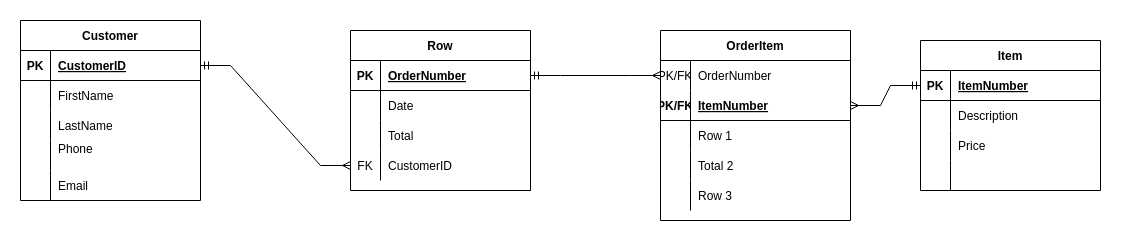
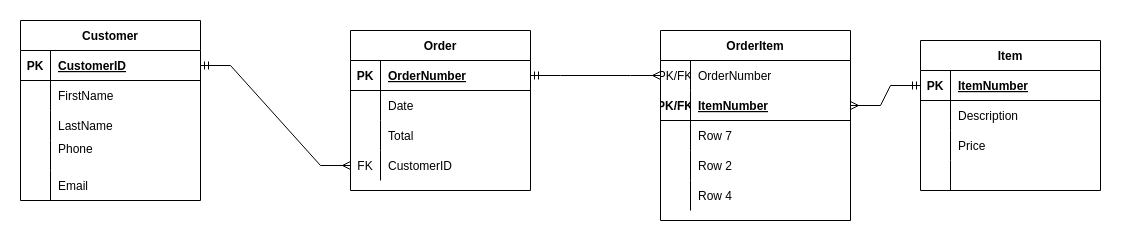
  <mxCell id="0" />
  <mxCell id="1" parent="0" />
  <mxCell id="2" value="Customer" style="shape=table;startSize=30;container=1;collapsible=1;childLayout=tableLayout;fixedRows=1;rowLines=0;fontStyle=1;align=center;resizeLast=1;" parent="1" vertex="1"><mxGeometry x="20" y="20" width="180" height="180" as="geometry" /></mxCell>
  <mxCell id="3" value="" style="shape=tableRow;horizontal=0;startSize=0;swimlaneHead=0;swimlaneBody=0;fillColor=none;collapsible=0;dropTarget=0;points=[[0,0.5],[1,0.5]];portConstraint=eastwest;top=0;left=0;right=0;bottom=1;" parent="2" vertex="1"><mxGeometry y="30" width="180" height="30" as="geometry" /></mxCell>
  <mxCell id="4" value="PK" style="shape=partialRectangle;connectable=0;fillColor=none;top=0;left=0;bottom=0;right=0;fontStyle=1;overflow=hidden;" parent="3" vertex="1"><mxGeometry width="30" height="30" as="geometry"><mxRectangle width="30" height="30" as="alternateBounds" /></mxGeometry></mxCell>
  <mxCell id="5" value="CustomerID" style="shape=partialRectangle;connectable=0;fillColor=none;top=0;left=0;bottom=0;right=0;align=left;spacingLeft=6;fontStyle=5;overflow=hidden;" parent="3" vertex="1"><mxGeometry x="30" width="150" height="30" as="geometry"><mxRectangle width="150" height="30" as="alternateBounds" /></mxGeometry></mxCell>
  <mxCell id="6" value="" style="shape=tableRow;horizontal=0;startSize=0;swimlaneHead=0;swimlaneBody=0;fillColor=none;collapsible=0;dropTarget=0;points=[[0,0.5],[1,0.5]];portConstraint=eastwest;top=0;left=0;right=0;bottom=0;" parent="2" vertex="1"><mxGeometry y="60" width="180" height="30" as="geometry" /></mxCell>
  <mxCell id="7" value="" style="shape=partialRectangle;connectable=0;fillColor=none;top=0;left=0;bottom=0;right=0;editable=1;overflow=hidden;" parent="6" vertex="1"><mxGeometry width="30" height="30" as="geometry"><mxRectangle width="30" height="30" as="alternateBounds" /></mxGeometry></mxCell>
  <mxCell id="8" value="FirstName" style="shape=partialRectangle;connectable=0;fillColor=none;top=0;left=0;bottom=0;right=0;align=left;spacingLeft=6;overflow=hidden;" parent="6" vertex="1"><mxGeometry x="30" width="150" height="30" as="geometry"><mxRectangle width="150" height="30" as="alternateBounds" /></mxGeometry></mxCell>
  <mxCell id="9" value="" style="shape=tableRow;horizontal=0;startSize=0;swimlaneHead=0;swimlaneBody=0;fillColor=none;collapsible=0;dropTarget=0;points=[[0,0.5],[1,0.5]];portConstraint=eastwest;top=0;left=0;right=0;bottom=0;" parent="2" vertex="1"><mxGeometry y="90" width="180" height="30" as="geometry" /></mxCell>
  <mxCell id="10" value="" style="shape=partialRectangle;connectable=0;fillColor=none;top=0;left=0;bottom=0;right=0;editable=1;overflow=hidden;" parent="9" vertex="1"><mxGeometry width="30" height="30" as="geometry"><mxRectangle width="30" height="30" as="alternateBounds" /></mxGeometry></mxCell>
  <mxCell id="11" value="LastName" style="shape=partialRectangle;connectable=0;fillColor=none;top=0;left=0;bottom=0;right=0;align=left;spacingLeft=6;overflow=hidden;" parent="9" vertex="1"><mxGeometry x="30" width="150" height="30" as="geometry"><mxRectangle width="150" height="30" as="alternateBounds" /></mxGeometry></mxCell>
  <mxCell id="12" value="" style="shape=tableRow;horizontal=0;startSize=0;swimlaneHead=0;swimlaneBody=0;fillColor=none;collapsible=0;dropTarget=0;points=[[0,0.5],[1,0.5]];portConstraint=eastwest;top=0;left=0;right=0;bottom=0;" parent="2" vertex="1"><mxGeometry y="120" width="180" height="30" as="geometry" /></mxCell>
  <mxCell id="13" value="" style="shape=partialRectangle;connectable=0;fillColor=none;top=0;left=0;bottom=0;right=0;editable=1;overflow=hidden;" parent="12" vertex="1"><mxGeometry width="30" height="30" as="geometry"><mxRectangle width="30" height="30" as="alternateBounds" /></mxGeometry></mxCell>
  <mxCell id="14" value="Phone&#10;" style="shape=partialRectangle;connectable=0;fillColor=none;top=0;left=0;bottom=0;right=0;align=left;spacingLeft=6;overflow=hidden;" parent="12" vertex="1"><mxGeometry x="30" width="150" height="30" as="geometry"><mxRectangle width="150" height="30" as="alternateBounds" /></mxGeometry></mxCell>
  <mxCell id="15" value="" style="shape=tableRow;horizontal=0;startSize=0;swimlaneHead=0;swimlaneBody=0;fillColor=none;collapsible=0;dropTarget=0;points=[[0,0.5],[1,0.5]];portConstraint=eastwest;top=0;left=0;right=0;bottom=0;" parent="2" vertex="1"><mxGeometry y="150" width="180" height="30" as="geometry" /></mxCell>
  <mxCell id="16" value="" style="shape=partialRectangle;connectable=0;fillColor=none;top=0;left=0;bottom=0;right=0;editable=1;overflow=hidden;" parent="15" vertex="1"><mxGeometry width="30" height="30" as="geometry"><mxRectangle width="30" height="30" as="alternateBounds" /></mxGeometry></mxCell>
  <mxCell id="17" value="Email" style="shape=partialRectangle;connectable=0;fillColor=none;top=0;left=0;bottom=0;right=0;align=left;spacingLeft=6;overflow=hidden;" parent="15" vertex="1"><mxGeometry x="30" width="150" height="30" as="geometry"><mxRectangle width="150" height="30" as="alternateBounds" /></mxGeometry></mxCell>
- <mxCell id="18" value="Row" style="shape=table;startSize=30;container=1;collapsible=1;childLayout=tableLayout;fixedRows=1;rowLines=0;fontStyle=1;align=center;resizeLast=1;" parent="1" vertex="1"><mxGeometry x="350" y="30" width="180" height="160" as="geometry" /></mxCell>
+ <mxCell id="18" value="Order" style="shape=table;startSize=30;container=1;collapsible=1;childLayout=tableLayout;fixedRows=1;rowLines=0;fontStyle=1;align=center;resizeLast=1;" parent="1" vertex="1"><mxGeometry x="350" y="30" width="180" height="160" as="geometry" /></mxCell>
  <mxCell id="19" value="" style="shape=tableRow;horizontal=0;startSize=0;swimlaneHead=0;swimlaneBody=0;fillColor=none;collapsible=0;dropTarget=0;points=[[0,0.5],[1,0.5]];portConstraint=eastwest;top=0;left=0;right=0;bottom=1;" parent="18" vertex="1"><mxGeometry y="30" width="180" height="30" as="geometry" /></mxCell>
  <mxCell id="20" value="PK" style="shape=partialRectangle;connectable=0;fillColor=none;top=0;left=0;bottom=0;right=0;fontStyle=1;overflow=hidden;" parent="19" vertex="1"><mxGeometry width="30" height="30" as="geometry"><mxRectangle width="30" height="30" as="alternateBounds" /></mxGeometry></mxCell>
  <mxCell id="21" value="OrderNumber" style="shape=partialRectangle;connectable=0;fillColor=none;top=0;left=0;bottom=0;right=0;align=left;spacingLeft=6;fontStyle=5;overflow=hidden;" parent="19" vertex="1"><mxGeometry x="30" width="150" height="30" as="geometry"><mxRectangle width="150" height="30" as="alternateBounds" /></mxGeometry></mxCell>
  <mxCell id="22" value="" style="shape=tableRow;horizontal=0;startSize=0;swimlaneHead=0;swimlaneBody=0;fillColor=none;collapsible=0;dropTarget=0;points=[[0,0.5],[1,0.5]];portConstraint=eastwest;top=0;left=0;right=0;bottom=0;" parent="18" vertex="1"><mxGeometry y="60" width="180" height="30" as="geometry" /></mxCell>
  <mxCell id="23" value="" style="shape=partialRectangle;connectable=0;fillColor=none;top=0;left=0;bottom=0;right=0;editable=1;overflow=hidden;" parent="22" vertex="1"><mxGeometry width="30" height="30" as="geometry"><mxRectangle width="30" height="30" as="alternateBounds" /></mxGeometry></mxCell>
  <mxCell id="24" value="Date" style="shape=partialRectangle;connectable=0;fillColor=none;top=0;left=0;bottom=0;right=0;align=left;spacingLeft=6;overflow=hidden;" parent="22" vertex="1"><mxGeometry x="30" width="150" height="30" as="geometry"><mxRectangle width="150" height="30" as="alternateBounds" /></mxGeometry></mxCell>
  <mxCell id="25" value="" style="shape=tableRow;horizontal=0;startSize=0;swimlaneHead=0;swimlaneBody=0;fillColor=none;collapsible=0;dropTarget=0;points=[[0,0.5],[1,0.5]];portConstraint=eastwest;top=0;left=0;right=0;bottom=0;" parent="18" vertex="1"><mxGeometry y="90" width="180" height="30" as="geometry" /></mxCell>
  <mxCell id="26" value="" style="shape=partialRectangle;connectable=0;fillColor=none;top=0;left=0;bottom=0;right=0;editable=1;overflow=hidden;" parent="25" vertex="1"><mxGeometry width="30" height="30" as="geometry"><mxRectangle width="30" height="30" as="alternateBounds" /></mxGeometry></mxCell>
  <mxCell id="27" value="Total" style="shape=partialRectangle;connectable=0;fillColor=none;top=0;left=0;bottom=0;right=0;align=left;spacingLeft=6;overflow=hidden;" parent="25" vertex="1"><mxGeometry x="30" width="150" height="30" as="geometry"><mxRectangle width="150" height="30" as="alternateBounds" /></mxGeometry></mxCell>
  <mxCell id="28" value="" style="shape=tableRow;horizontal=0;startSize=0;swimlaneHead=0;swimlaneBody=0;fillColor=none;collapsible=0;dropTarget=0;points=[[0,0.5],[1,0.5]];portConstraint=eastwest;top=0;left=0;right=0;bottom=0;" parent="18" vertex="1"><mxGeometry y="120" width="180" height="30" as="geometry" /></mxCell>
  <mxCell id="29" value="FK" style="shape=partialRectangle;connectable=0;fillColor=none;top=0;left=0;bottom=0;right=0;editable=1;overflow=hidden;" parent="28" vertex="1"><mxGeometry width="30" height="30" as="geometry"><mxRectangle width="30" height="30" as="alternateBounds" /></mxGeometry></mxCell>
  <mxCell id="30" value="CustomerID" style="shape=partialRectangle;connectable=0;fillColor=none;top=0;left=0;bottom=0;right=0;align=left;spacingLeft=6;overflow=hidden;" parent="28" vertex="1"><mxGeometry x="30" width="150" height="30" as="geometry"><mxRectangle width="150" height="30" as="alternateBounds" /></mxGeometry></mxCell>
  <mxCell id="31" value="" style="edgeStyle=entityRelationEdgeStyle;fontSize=12;html=1;endArrow=ERmany;startArrow=ERmandOne;rounded=0;endFill=0;exitX=1;exitY=0.25;exitDx=0;exitDy=0;entryX=0;entryY=0.5;entryDx=0;entryDy=0;" parent="1" source="2" target="28" edge="1"><mxGeometry width="100" height="100" relative="1" as="geometry"><mxPoint x="205" y="260" as="sourcePoint" /><mxPoint x="305" y="160" as="targetPoint" /></mxGeometry></mxCell>
  <mxCell id="32" value="" style="edgeStyle=entityRelationEdgeStyle;fontSize=12;html=1;endArrow=ERmany;startArrow=ERmandOne;rounded=0;endFill=0;exitX=1;exitY=0.5;exitDx=0;exitDy=0;entryX=0;entryY=0.5;entryDx=0;entryDy=0;" parent="1" source="19" target="35" edge="1"><mxGeometry width="100" height="100" relative="1" as="geometry"><mxPoint x="550" y="180" as="sourcePoint" /><mxPoint x="650" y="80" as="targetPoint" /></mxGeometry></mxCell>
  <mxCell id="33" value="" style="edgeStyle=entityRelationEdgeStyle;fontSize=12;html=1;endArrow=ERmany;startArrow=ERmandOne;rounded=0;endFill=0;entryX=1;entryY=0.5;entryDx=0;entryDy=0;exitX=0;exitY=0.5;exitDx=0;exitDy=0;" parent="1" source="51" target="38" edge="1"><mxGeometry width="100" height="100" relative="1" as="geometry"><mxPoint x="840" y="310" as="sourcePoint" /><mxPoint x="940" y="210" as="targetPoint" /></mxGeometry></mxCell>
  <mxCell id="34" value="OrderItem" style="shape=table;startSize=30;container=1;collapsible=1;childLayout=tableLayout;fixedRows=1;rowLines=0;fontStyle=1;align=center;resizeLast=1;" parent="1" vertex="1"><mxGeometry x="660" y="30" width="190" height="190" as="geometry" /></mxCell>
  <mxCell id="35" value="" style="shape=tableRow;horizontal=0;startSize=0;swimlaneHead=0;swimlaneBody=0;fillColor=none;collapsible=0;dropTarget=0;points=[[0,0.5],[1,0.5]];portConstraint=eastwest;top=0;left=0;right=0;bottom=0;" parent="34" vertex="1"><mxGeometry y="30" width="190" height="30" as="geometry" /></mxCell>
  <mxCell id="36" value="PK/FK" style="shape=partialRectangle;connectable=0;fillColor=none;top=0;left=0;bottom=0;right=0;editable=1;overflow=hidden;" parent="35" vertex="1"><mxGeometry width="30" height="30" as="geometry"><mxRectangle width="30" height="30" as="alternateBounds" /></mxGeometry></mxCell>
  <mxCell id="37" value="OrderNumber" style="shape=partialRectangle;connectable=0;fillColor=none;top=0;left=0;bottom=0;right=0;align=left;spacingLeft=6;overflow=hidden;" parent="35" vertex="1"><mxGeometry x="30" width="160" height="30" as="geometry"><mxRectangle width="160" height="30" as="alternateBounds" /></mxGeometry></mxCell>
  <mxCell id="38" value="" style="shape=tableRow;horizontal=0;startSize=0;swimlaneHead=0;swimlaneBody=0;fillColor=none;collapsible=0;dropTarget=0;points=[[0,0.5],[1,0.5]];portConstraint=eastwest;top=0;left=0;right=0;bottom=1;" parent="34" vertex="1"><mxGeometry y="60" width="190" height="30" as="geometry" /></mxCell>
  <mxCell id="39" value="PK/FK" style="shape=partialRectangle;connectable=0;fillColor=none;top=0;left=0;bottom=0;right=0;fontStyle=1;overflow=hidden;" parent="38" vertex="1"><mxGeometry width="30" height="30" as="geometry"><mxRectangle width="30" height="30" as="alternateBounds" /></mxGeometry></mxCell>
  <mxCell id="40" value="ItemNumber" style="shape=partialRectangle;connectable=0;fillColor=none;top=0;left=0;bottom=0;right=0;align=left;spacingLeft=6;fontStyle=5;overflow=hidden;" parent="38" vertex="1"><mxGeometry x="30" width="160" height="30" as="geometry"><mxRectangle width="160" height="30" as="alternateBounds" /></mxGeometry></mxCell>
  <mxCell id="41" value="" style="shape=tableRow;horizontal=0;startSize=0;swimlaneHead=0;swimlaneBody=0;fillColor=none;collapsible=0;dropTarget=0;points=[[0,0.5],[1,0.5]];portConstraint=eastwest;top=0;left=0;right=0;bottom=0;" parent="34" vertex="1"><mxGeometry y="90" width="190" height="30" as="geometry" /></mxCell>
  <mxCell id="42" value="" style="shape=partialRectangle;connectable=0;fillColor=none;top=0;left=0;bottom=0;right=0;editable=1;overflow=hidden;" parent="41" vertex="1"><mxGeometry width="30" height="30" as="geometry"><mxRectangle width="30" height="30" as="alternateBounds" /></mxGeometry></mxCell>
- <mxCell id="43" value="Row 1" style="shape=partialRectangle;connectable=0;fillColor=none;top=0;left=0;bottom=0;right=0;align=left;spacingLeft=6;overflow=hidden;" parent="41" vertex="1"><mxGeometry x="30" width="160" height="30" as="geometry"><mxRectangle width="160" height="30" as="alternateBounds" /></mxGeometry></mxCell>
+ <mxCell id="43" value="Row 7" style="shape=partialRectangle;connectable=0;fillColor=none;top=0;left=0;bottom=0;right=0;align=left;spacingLeft=6;overflow=hidden;" parent="41" vertex="1"><mxGeometry x="30" width="160" height="30" as="geometry"><mxRectangle width="160" height="30" as="alternateBounds" /></mxGeometry></mxCell>
  <mxCell id="44" value="" style="shape=tableRow;horizontal=0;startSize=0;swimlaneHead=0;swimlaneBody=0;fillColor=none;collapsible=0;dropTarget=0;points=[[0,0.5],[1,0.5]];portConstraint=eastwest;top=0;left=0;right=0;bottom=0;" parent="34" vertex="1"><mxGeometry y="120" width="190" height="30" as="geometry" /></mxCell>
  <mxCell id="45" value="" style="shape=partialRectangle;connectable=0;fillColor=none;top=0;left=0;bottom=0;right=0;editable=1;overflow=hidden;" parent="44" vertex="1"><mxGeometry width="30" height="30" as="geometry"><mxRectangle width="30" height="30" as="alternateBounds" /></mxGeometry></mxCell>
- <mxCell id="46" value="Total 2" style="shape=partialRectangle;connectable=0;fillColor=none;top=0;left=0;bottom=0;right=0;align=left;spacingLeft=6;overflow=hidden;" parent="44" vertex="1"><mxGeometry x="30" width="160" height="30" as="geometry"><mxRectangle width="160" height="30" as="alternateBounds" /></mxGeometry></mxCell>
+ <mxCell id="46" value="Row 2" style="shape=partialRectangle;connectable=0;fillColor=none;top=0;left=0;bottom=0;right=0;align=left;spacingLeft=6;overflow=hidden;" parent="44" vertex="1"><mxGeometry x="30" width="160" height="30" as="geometry"><mxRectangle width="160" height="30" as="alternateBounds" /></mxGeometry></mxCell>
  <mxCell id="47" value="" style="shape=tableRow;horizontal=0;startSize=0;swimlaneHead=0;swimlaneBody=0;fillColor=none;collapsible=0;dropTarget=0;points=[[0,0.5],[1,0.5]];portConstraint=eastwest;top=0;left=0;right=0;bottom=0;" parent="34" vertex="1"><mxGeometry y="150" width="190" height="30" as="geometry" /></mxCell>
  <mxCell id="48" value="" style="shape=partialRectangle;connectable=0;fillColor=none;top=0;left=0;bottom=0;right=0;editable=1;overflow=hidden;" parent="47" vertex="1"><mxGeometry width="30" height="30" as="geometry"><mxRectangle width="30" height="30" as="alternateBounds" /></mxGeometry></mxCell>
- <mxCell id="49" value="Row 3" style="shape=partialRectangle;connectable=0;fillColor=none;top=0;left=0;bottom=0;right=0;align=left;spacingLeft=6;overflow=hidden;" parent="47" vertex="1"><mxGeometry x="30" width="160" height="30" as="geometry"><mxRectangle width="160" height="30" as="alternateBounds" /></mxGeometry></mxCell>
+ <mxCell id="49" value="Row 4" style="shape=partialRectangle;connectable=0;fillColor=none;top=0;left=0;bottom=0;right=0;align=left;spacingLeft=6;overflow=hidden;" parent="47" vertex="1"><mxGeometry x="30" width="160" height="30" as="geometry"><mxRectangle width="160" height="30" as="alternateBounds" /></mxGeometry></mxCell>
  <mxCell id="50" value="Item" style="shape=table;startSize=30;container=1;collapsible=1;childLayout=tableLayout;fixedRows=1;rowLines=0;fontStyle=1;align=center;resizeLast=1;" parent="1" vertex="1"><mxGeometry x="920" y="40" width="180" height="150" as="geometry" /></mxCell>
  <mxCell id="51" value="" style="shape=tableRow;horizontal=0;startSize=0;swimlaneHead=0;swimlaneBody=0;fillColor=none;collapsible=0;dropTarget=0;points=[[0,0.5],[1,0.5]];portConstraint=eastwest;top=0;left=0;right=0;bottom=1;" parent="50" vertex="1"><mxGeometry y="30" width="180" height="30" as="geometry" /></mxCell>
  <mxCell id="52" value="PK" style="shape=partialRectangle;connectable=0;fillColor=none;top=0;left=0;bottom=0;right=0;fontStyle=1;overflow=hidden;" parent="51" vertex="1"><mxGeometry width="30" height="30" as="geometry"><mxRectangle width="30" height="30" as="alternateBounds" /></mxGeometry></mxCell>
  <mxCell id="53" value="ItemNumber" style="shape=partialRectangle;connectable=0;fillColor=none;top=0;left=0;bottom=0;right=0;align=left;spacingLeft=6;fontStyle=5;overflow=hidden;" parent="51" vertex="1"><mxGeometry x="30" width="150" height="30" as="geometry"><mxRectangle width="150" height="30" as="alternateBounds" /></mxGeometry></mxCell>
  <mxCell id="54" value="" style="shape=tableRow;horizontal=0;startSize=0;swimlaneHead=0;swimlaneBody=0;fillColor=none;collapsible=0;dropTarget=0;points=[[0,0.5],[1,0.5]];portConstraint=eastwest;top=0;left=0;right=0;bottom=0;" parent="50" vertex="1"><mxGeometry y="60" width="180" height="30" as="geometry" /></mxCell>
  <mxCell id="55" value="" style="shape=partialRectangle;connectable=0;fillColor=none;top=0;left=0;bottom=0;right=0;editable=1;overflow=hidden;" parent="54" vertex="1"><mxGeometry width="30" height="30" as="geometry"><mxRectangle width="30" height="30" as="alternateBounds" /></mxGeometry></mxCell>
  <mxCell id="56" value="Description" style="shape=partialRectangle;connectable=0;fillColor=none;top=0;left=0;bottom=0;right=0;align=left;spacingLeft=6;overflow=hidden;" parent="54" vertex="1"><mxGeometry x="30" width="150" height="30" as="geometry"><mxRectangle width="150" height="30" as="alternateBounds" /></mxGeometry></mxCell>
  <mxCell id="57" value="" style="shape=tableRow;horizontal=0;startSize=0;swimlaneHead=0;swimlaneBody=0;fillColor=none;collapsible=0;dropTarget=0;points=[[0,0.5],[1,0.5]];portConstraint=eastwest;top=0;left=0;right=0;bottom=0;" parent="50" vertex="1"><mxGeometry y="90" width="180" height="30" as="geometry" /></mxCell>
  <mxCell id="58" value="" style="shape=partialRectangle;connectable=0;fillColor=none;top=0;left=0;bottom=0;right=0;editable=1;overflow=hidden;" parent="57" vertex="1"><mxGeometry width="30" height="30" as="geometry"><mxRectangle width="30" height="30" as="alternateBounds" /></mxGeometry></mxCell>
  <mxCell id="59" value="Price" style="shape=partialRectangle;connectable=0;fillColor=none;top=0;left=0;bottom=0;right=0;align=left;spacingLeft=6;overflow=hidden;" parent="57" vertex="1"><mxGeometry x="30" width="150" height="30" as="geometry"><mxRectangle width="150" height="30" as="alternateBounds" /></mxGeometry></mxCell>
  <mxCell id="60" value="" style="shape=tableRow;horizontal=0;startSize=0;swimlaneHead=0;swimlaneBody=0;fillColor=none;collapsible=0;dropTarget=0;points=[[0,0.5],[1,0.5]];portConstraint=eastwest;top=0;left=0;right=0;bottom=0;" parent="50" vertex="1"><mxGeometry y="120" width="180" height="30" as="geometry" /></mxCell>
  <mxCell id="61" value="" style="shape=partialRectangle;connectable=0;fillColor=none;top=0;left=0;bottom=0;right=0;editable=1;overflow=hidden;" parent="60" vertex="1"><mxGeometry width="30" height="30" as="geometry"><mxRectangle width="30" height="30" as="alternateBounds" /></mxGeometry></mxCell>
  <mxCell id="62" value="" style="shape=partialRectangle;connectable=0;fillColor=none;top=0;left=0;bottom=0;right=0;align=left;spacingLeft=6;overflow=hidden;" parent="60" vertex="1"><mxGeometry x="30" width="150" height="30" as="geometry"><mxRectangle width="150" height="30" as="alternateBounds" /></mxGeometry></mxCell>
